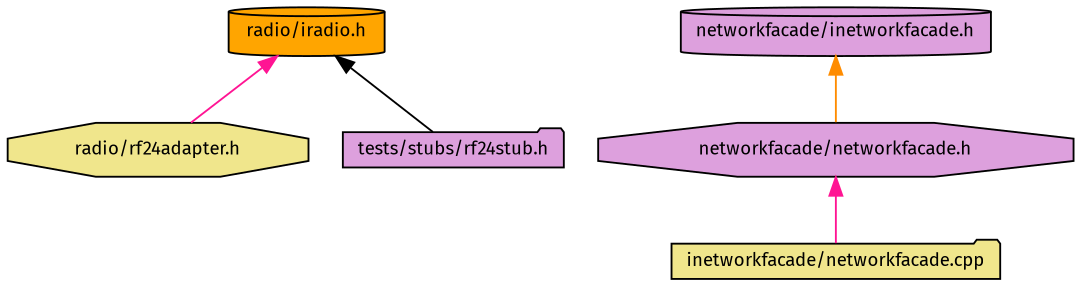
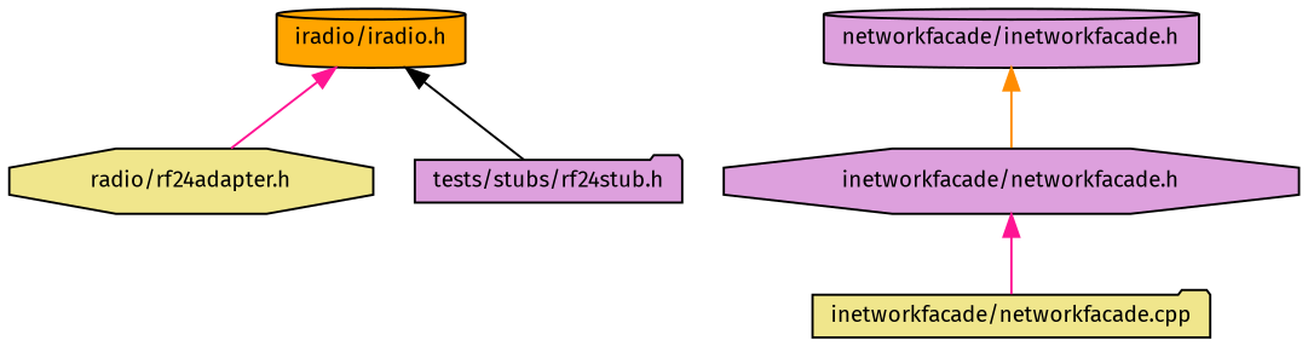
  digraph {
    fontname="Fira Sans"
    node [color=black fillcolor=plum fontname="Fira Sans" fontsize=10 shape=cylinder style=filled]
    edge [color=deeppink dir=back fontname="Fira Sans" fontsize=10 labelfontname=Helvetica labelfontsize=10 style=solid]
-   n1 [fillcolor=orange fontcolor=black height=0.2 label="radio/iradio.h" width=0.4]
+   n1 [fillcolor=orange fontcolor=black height=0.2 label="iradio/iradio.h" width=0.4]
    n2 [fillcolor=khaki height=0.2 label="radio/rf24adapter.h" shape=octagon width=0.4]
    n3 [height=0.2 label="tests/stubs/rf24stub.h" shape=folder width=0.4]
    n4 [height=0.2 label="networkfacade/inetworkfacade.h" width=0.4]
-   n5 [height=0.2 label="networkfacade/networkfacade.h" shape=octagon width=0.4]
+   n5 [height=0.2 label="inetworkfacade/networkfacade.h" shape=octagon width=0.4]
    n6 [fillcolor=khaki height=0.2 label="inetworkfacade/networkfacade.cpp" shape=folder width=0.4]
    n1 -> n2
    n1 -> n3 [color=black]
    n4 -> n5 [color=darkorange]
    n5 -> n6
  }
